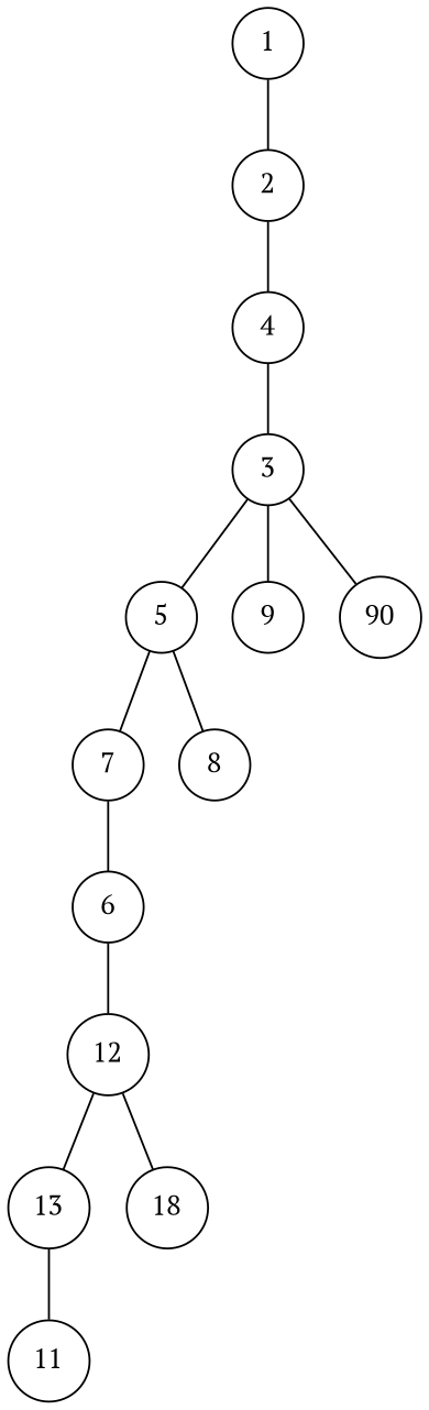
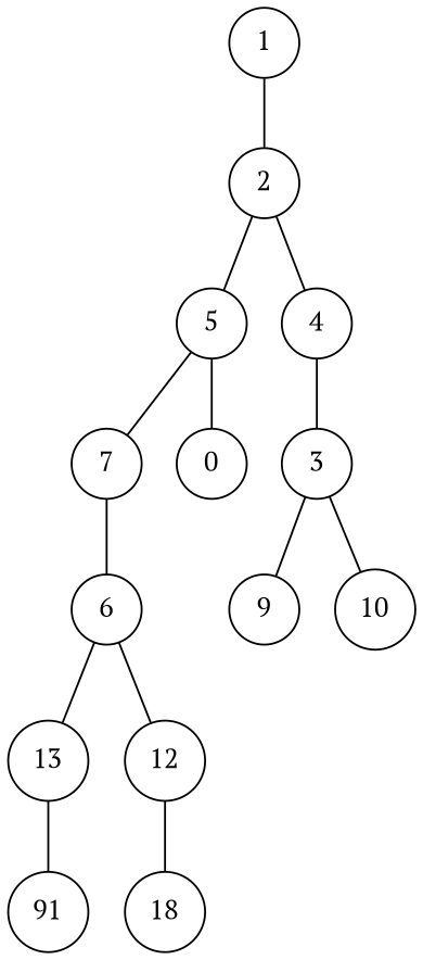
  graph {
    fontname="PT Serif"
    node [fontname="PT Serif" shape=circle]
    edge [fontname="PT Serif"]
    1
    2
    5
    4
    7
-   8
+   8 [label=0]
    3
    6
    9
-   10 [label=90]
+   10
    13
    12
-   11
+   11 [label=91]
    n14 [label=18]
    1 -- 2
-   3 -- 5
+   2 -- 5
    2 -- 4
    5 -- 7
    5 -- 8
    4 -- 3
    7 -- 6
    3 -- 9
    3 -- 10 [side=R]
-   12 -- 13 [side=R]
+   6 -- 13 [side=R]
    6 -- 12 [side=R]
    13 -- 11
    12 -- n14
  }
